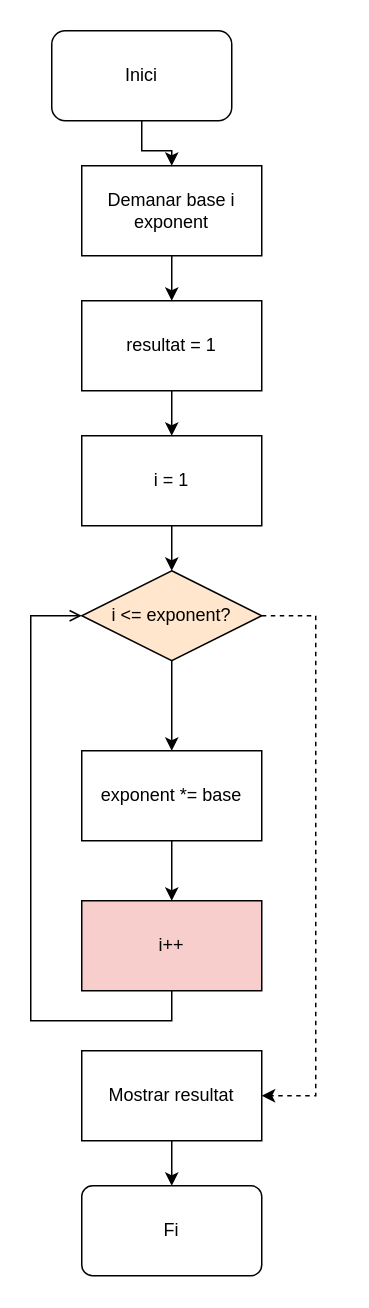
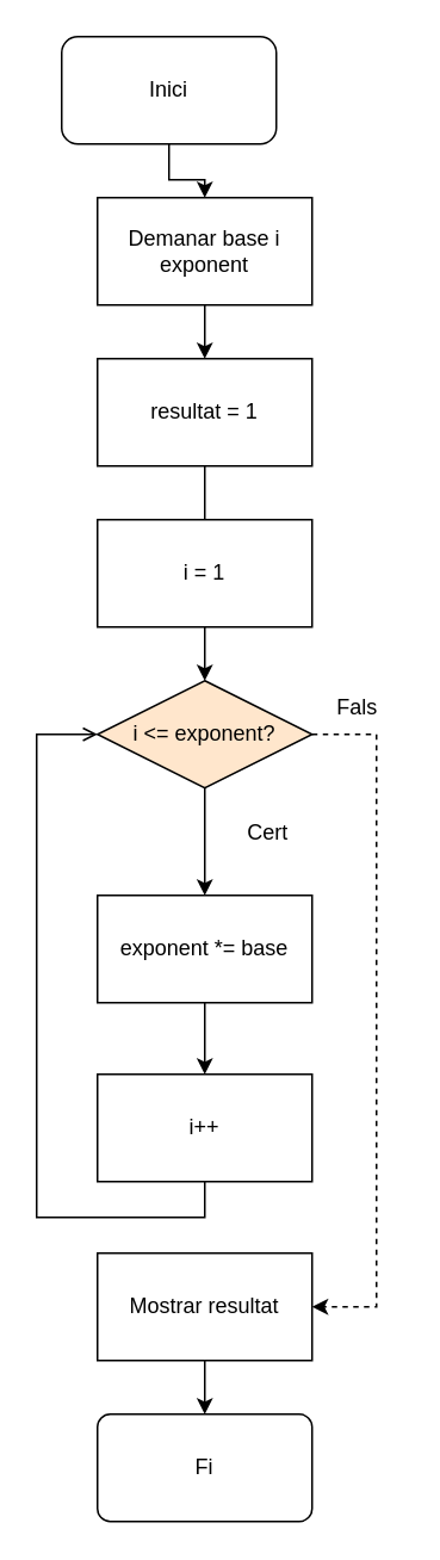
  <mxCell id="0" />
  <mxCell id="1" parent="0" />
  <mxCell id="2" style="edgeStyle=orthogonalEdgeStyle;rounded=0;orthogonalLoop=1;jettySize=auto;html=1;entryX=0.5;entryY=0;entryDx=0;entryDy=0;" parent="1" source="3" target="5" edge="1"><mxGeometry relative="1" as="geometry" /></mxCell>
  <mxCell id="3" value="&lt;div&gt;Inici&lt;/div&gt;" style="rounded=1;whiteSpace=wrap;html=1;" parent="1" vertex="1"><mxGeometry x="34" y="20" width="120" height="60" as="geometry" /></mxCell>
  <mxCell id="4" style="edgeStyle=orthogonalEdgeStyle;rounded=0;orthogonalLoop=1;jettySize=auto;html=1;entryX=0.5;entryY=0;entryDx=0;entryDy=0;" parent="1" source="5" target="17" edge="1"><mxGeometry relative="1" as="geometry"><mxPoint x="114" y="200" as="targetPoint" /></mxGeometry></mxCell>
  <mxCell id="5" value="Demanar base i exponent" style="rounded=0;whiteSpace=wrap;html=1;" parent="1" vertex="1"><mxGeometry x="54" y="110" width="120" height="60" as="geometry" /></mxCell>
  <mxCell id="6" value="Fi" style="whiteSpace=wrap;html=1;rounded=1;arcSize=12;" parent="1" vertex="1"><mxGeometry x="54" y="790" width="120" height="60" as="geometry" /></mxCell>
+ <mxCell id="7" value="Cert" style="text;html=1;align=center;verticalAlign=middle;resizable=0;points=[];autosize=1;strokeColor=none;fillColor=none;" parent="1" vertex="1"><mxGeometry x="124" y="450" width="50" height="30" as="geometry" /></mxCell>
+ <mxCell id="8" value="Fals" style="text;html=1;align=center;verticalAlign=middle;resizable=0;points=[];autosize=1;strokeColor=none;fillColor=none;" parent="1" vertex="1"><mxGeometry x="174" y="380" width="50" height="30" as="geometry" /></mxCell>
  <mxCell id="9" style="edgeStyle=orthogonalEdgeStyle;rounded=0;orthogonalLoop=1;jettySize=auto;html=1;entryX=0.5;entryY=0;entryDx=0;entryDy=0;" parent="1" source="11" target="13" edge="1"><mxGeometry relative="1" as="geometry" /></mxCell>
  <mxCell id="10" style="edgeStyle=orthogonalEdgeStyle;rounded=0;orthogonalLoop=1;jettySize=auto;html=1;exitX=1;exitY=0.5;exitDx=0;exitDy=0;entryX=1;entryY=0.5;entryDx=0;entryDy=0;dashed=1;" parent="1" source="11" target="19" edge="1"><mxGeometry relative="1" as="geometry"><Array as="points"><mxPoint x="210" y="410" /><mxPoint x="210" y="730" /></Array></mxGeometry></mxCell>
  <mxCell id="11" value="i &amp;lt;= exponent?" style="rhombus;whiteSpace=wrap;html=1;fillColor=#ffe6cc;" parent="1" vertex="1"><mxGeometry x="54" y="380" width="120" height="60" as="geometry" /></mxCell>
  <mxCell id="12" style="edgeStyle=orthogonalEdgeStyle;rounded=0;orthogonalLoop=1;jettySize=auto;html=1;entryX=0.5;entryY=0;entryDx=0;entryDy=0;" parent="1" source="13" target="15" edge="1"><mxGeometry relative="1" as="geometry" /></mxCell>
  <mxCell id="13" value="exponent *= base" style="rounded=0;whiteSpace=wrap;html=1;" parent="1" vertex="1"><mxGeometry x="54" y="500" width="120" height="60" as="geometry" /></mxCell>
  <mxCell id="14" style="edgeStyle=orthogonalEdgeStyle;rounded=0;orthogonalLoop=1;jettySize=auto;html=1;entryX=0;entryY=0.5;entryDx=0;entryDy=0;exitX=0.5;exitY=1;exitDx=0;exitDy=0;endArrow=open;" parent="1" source="15" target="11" edge="1"><mxGeometry relative="1" as="geometry"><Array as="points"><mxPoint x="114" y="680" /><mxPoint x="20" y="680" /><mxPoint x="20" y="410" /></Array></mxGeometry></mxCell>
- <mxCell id="15" value="i++" style="rounded=0;whiteSpace=wrap;html=1;fillColor=#f8cecc;" parent="1" vertex="1"><mxGeometry x="54" y="600" width="120" height="60" as="geometry" /></mxCell>
- <mxCell id="16" style="edgeStyle=orthogonalEdgeStyle;rounded=0;orthogonalLoop=1;jettySize=auto;html=1;exitX=0.5;exitY=1;exitDx=0;exitDy=0;" parent="1" source="17" target="21" edge="1"><mxGeometry relative="1" as="geometry" /></mxCell>
+ <mxCell id="15" value="i++" style="rounded=0;whiteSpace=wrap;html=1;" parent="1" vertex="1"><mxGeometry x="54" y="600" width="120" height="60" as="geometry" /></mxCell>
+ <mxCell id="16" style="edgeStyle=orthogonalEdgeStyle;rounded=0;orthogonalLoop=1;jettySize=auto;html=1;exitX=0.5;exitY=1;exitDx=0;exitDy=0;endArrow=none;" parent="1" source="17" target="21" edge="1"><mxGeometry relative="1" as="geometry" /></mxCell>
  <mxCell id="17" value="resultat = 1" style="rounded=0;whiteSpace=wrap;html=1;" parent="1" vertex="1"><mxGeometry x="54" y="200" width="120" height="60" as="geometry" /></mxCell>
  <mxCell id="18" style="edgeStyle=orthogonalEdgeStyle;rounded=0;orthogonalLoop=1;jettySize=auto;html=1;exitX=0.5;exitY=1;exitDx=0;exitDy=0;entryX=0.5;entryY=0;entryDx=0;entryDy=0;" parent="1" source="19" target="6" edge="1"><mxGeometry relative="1" as="geometry" /></mxCell>
  <mxCell id="19" value="Mostrar resultat" style="rounded=0;whiteSpace=wrap;html=1;" parent="1" vertex="1"><mxGeometry x="54" y="700" width="120" height="60" as="geometry" /></mxCell>
  <mxCell id="20" style="edgeStyle=orthogonalEdgeStyle;rounded=0;orthogonalLoop=1;jettySize=auto;html=1;exitX=0.5;exitY=1;exitDx=0;exitDy=0;entryX=0.5;entryY=0;entryDx=0;entryDy=0;" parent="1" source="21" target="11" edge="1"><mxGeometry relative="1" as="geometry" /></mxCell>
  <mxCell id="21" value="i = 1" style="rounded=0;whiteSpace=wrap;html=1;" parent="1" vertex="1"><mxGeometry x="54" y="290" width="120" height="60" as="geometry" /></mxCell>
